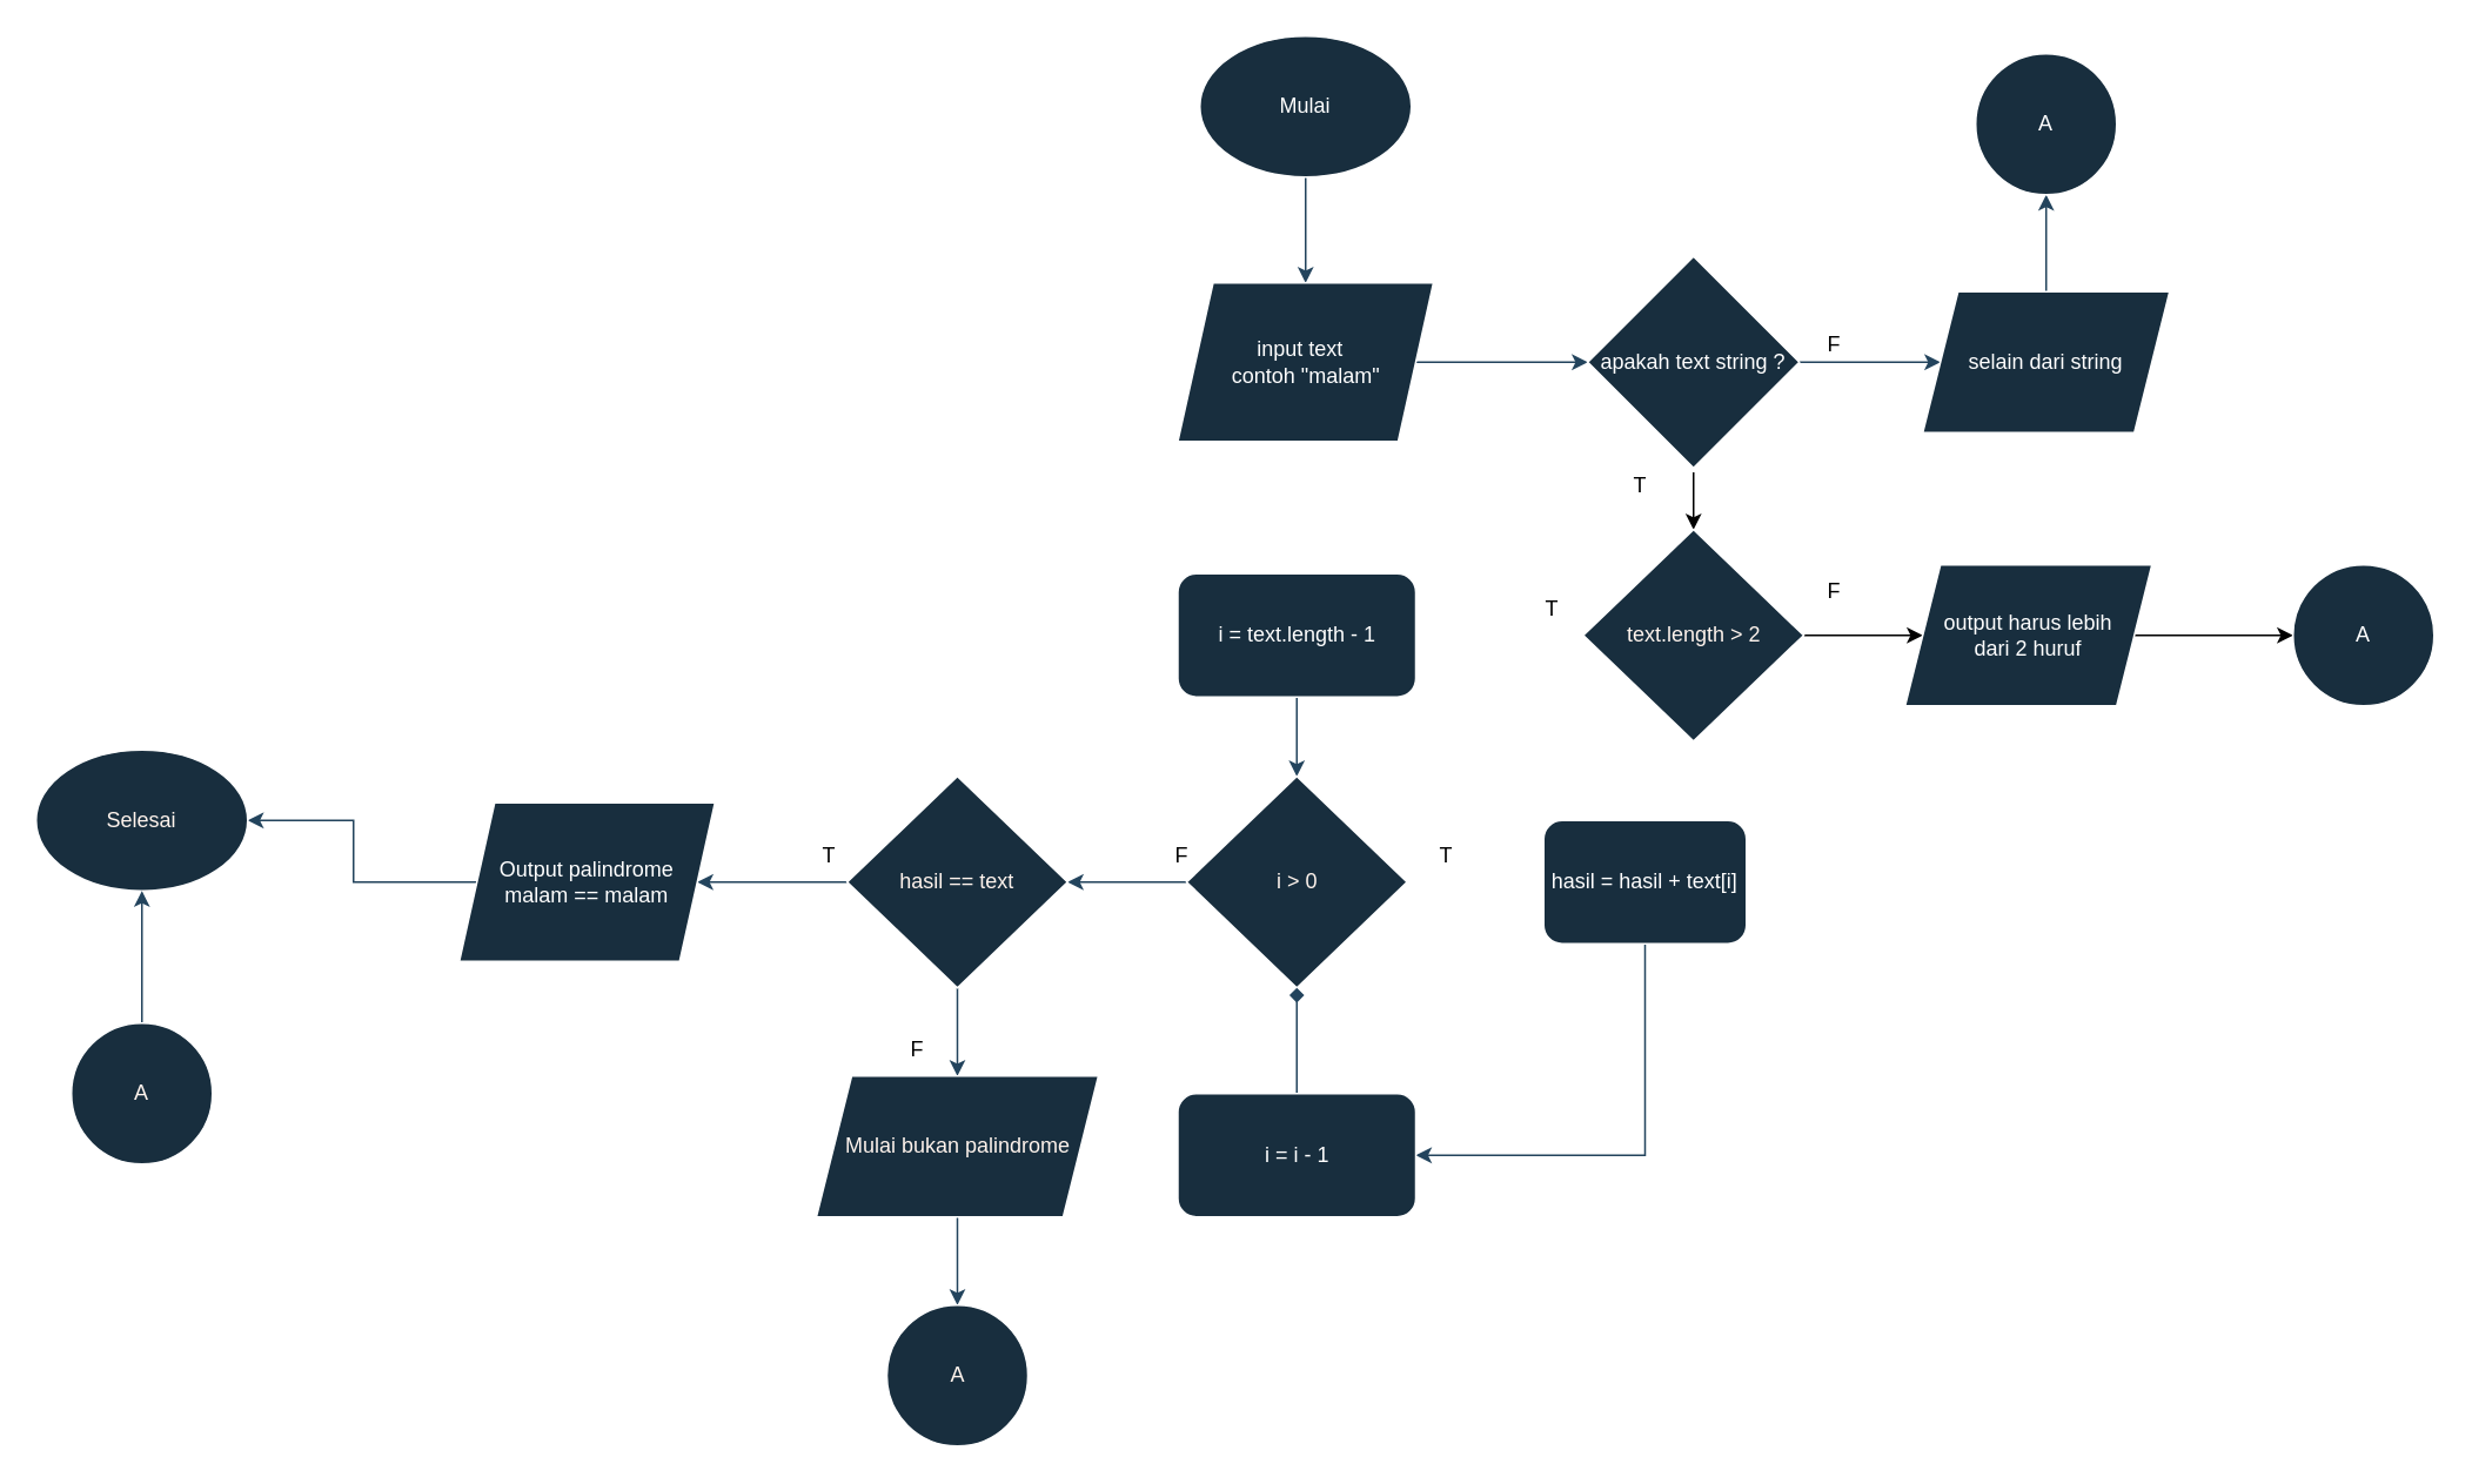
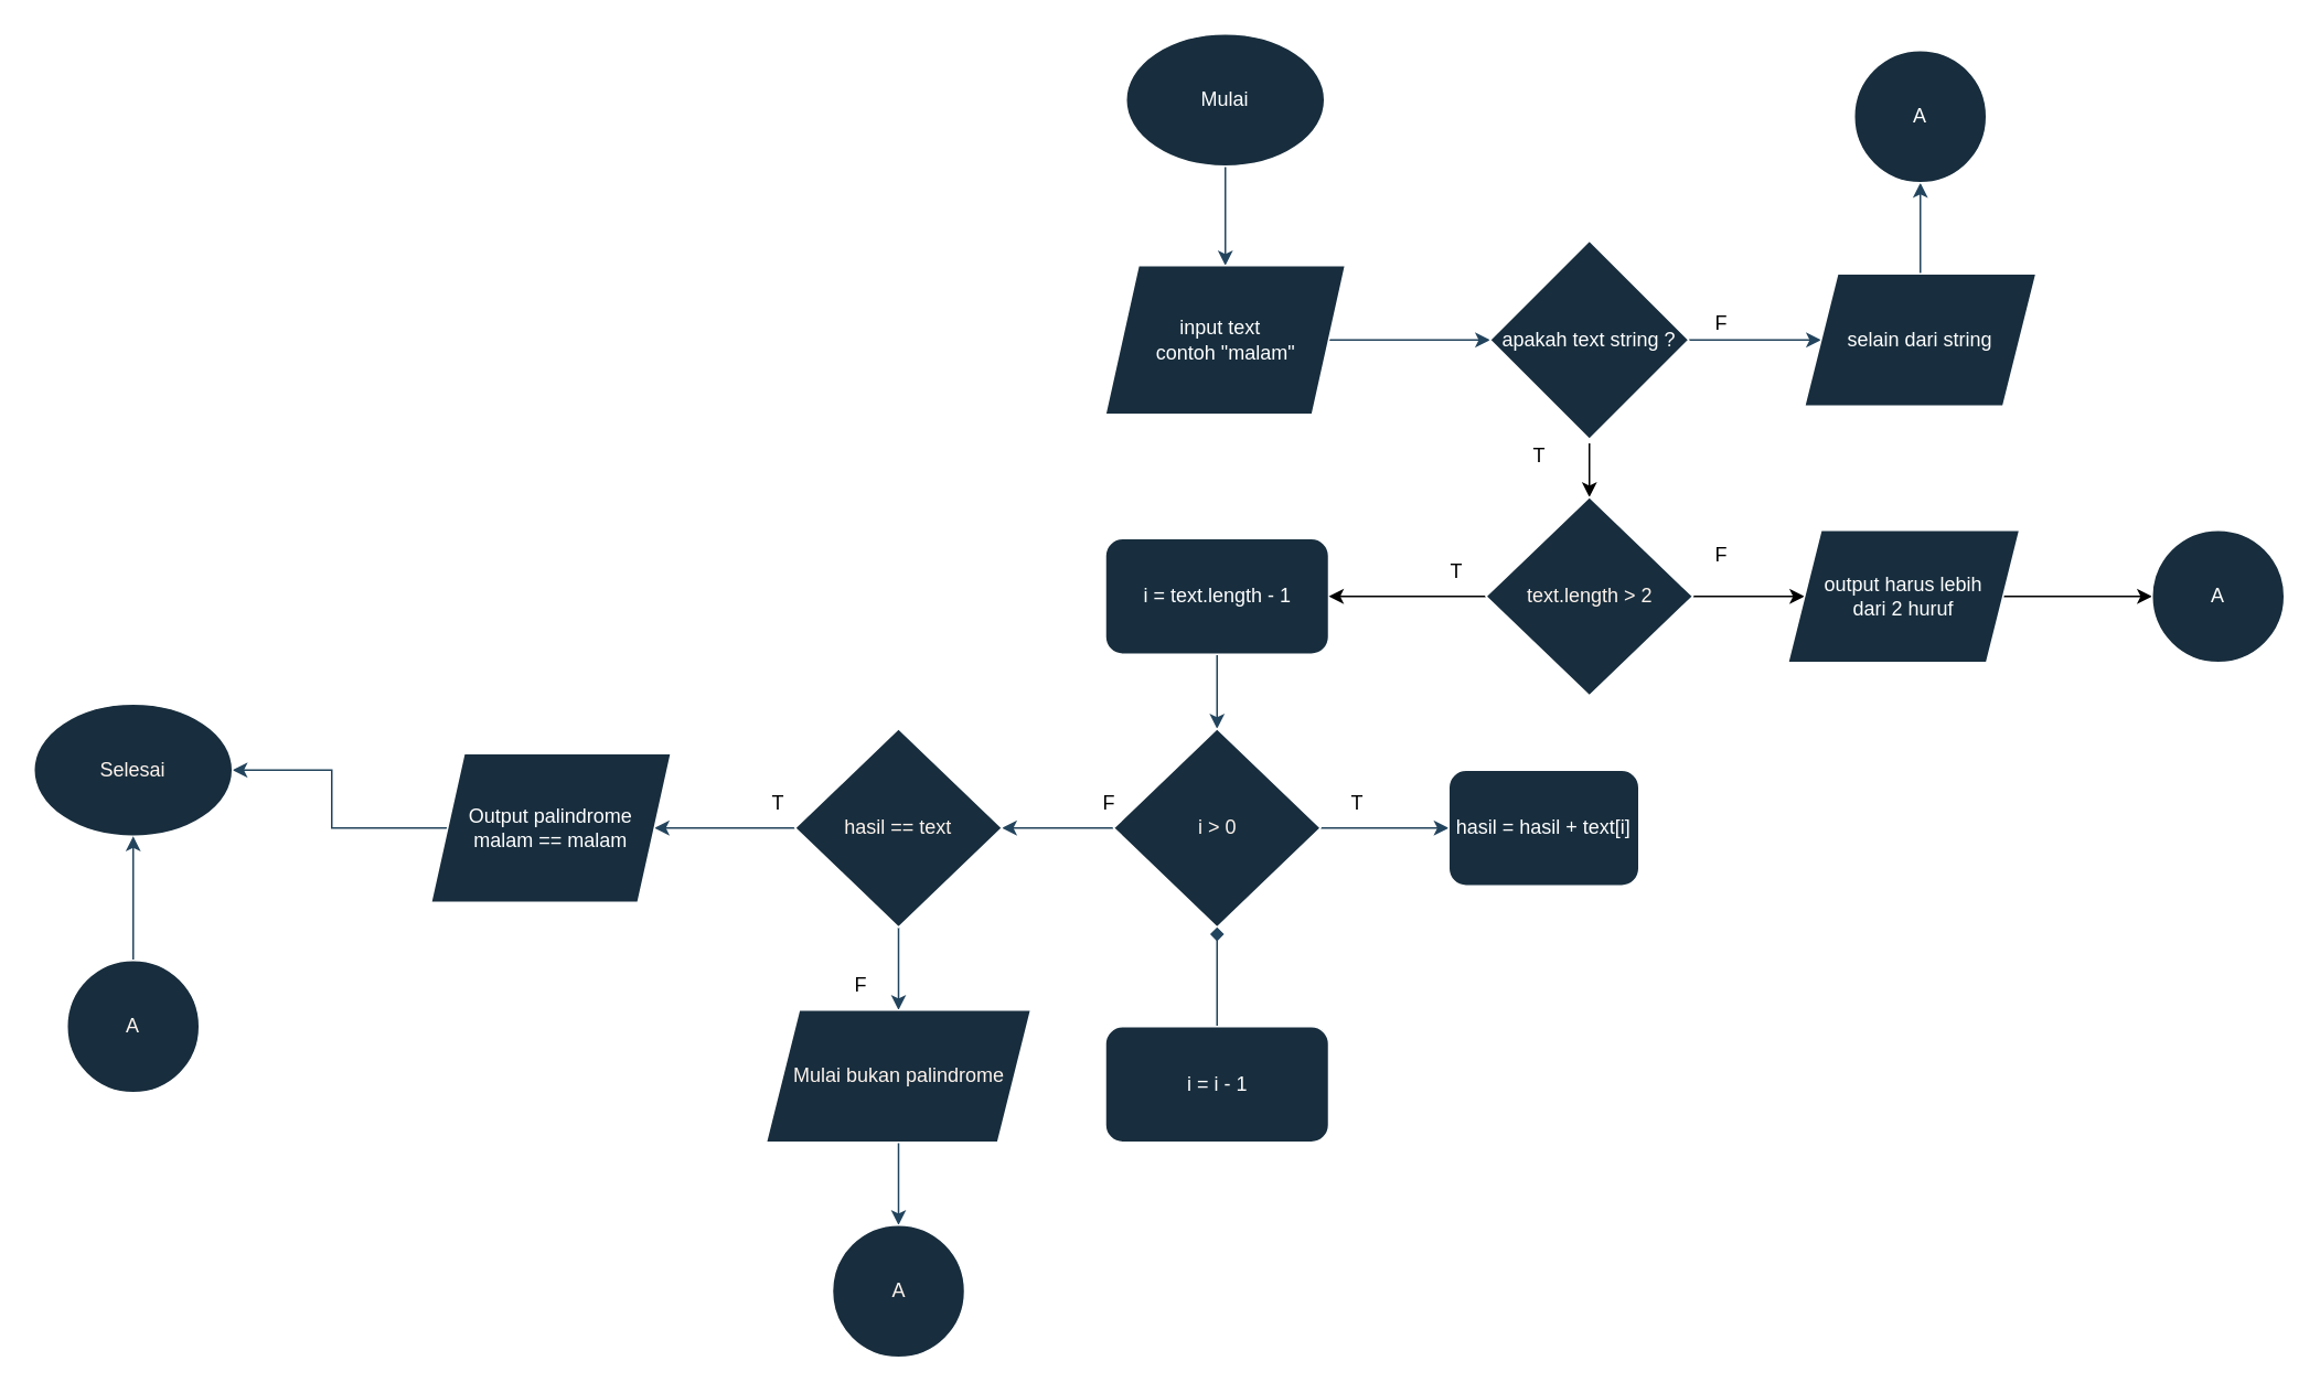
  <mxCell id="0" />
  <mxCell id="1" parent="0" />
  <mxCell id="2" style="edgeStyle=orthogonalEdgeStyle;rounded=0;orthogonalLoop=1;jettySize=auto;html=1;exitX=0.5;exitY=1;exitDx=0;exitDy=0;entryX=0.5;entryY=0;entryDx=0;entryDy=0;strokeColor=#23445D;" parent="1" source="3" target="5" edge="1"><mxGeometry relative="1" as="geometry" /></mxCell>
  <mxCell id="3" value="Mulai" style="ellipse;whiteSpace=wrap;html=1;strokeColor=#FFFFFF;fontColor=#FFFFFF;fillColor=#182E3E;" parent="1" vertex="1"><mxGeometry x="680" y="20" width="120" height="80" as="geometry" /></mxCell>
  <mxCell id="4" style="edgeStyle=orthogonalEdgeStyle;rounded=0;orthogonalLoop=1;jettySize=auto;html=1;exitX=1;exitY=0.5;exitDx=0;exitDy=0;entryX=0;entryY=0.5;entryDx=0;entryDy=0;strokeColor=#23445D;" parent="1" source="5" target="7" edge="1"><mxGeometry relative="1" as="geometry" /></mxCell>
  <mxCell id="5" value="input text&amp;nbsp;&amp;nbsp;&lt;br&gt;contoh &quot;malam&quot;" style="shape=parallelogram;perimeter=parallelogramPerimeter;whiteSpace=wrap;html=1;fixedSize=1;strokeColor=#FFFFFF;fontColor=#FFFFFF;fillColor=#182E3E;" parent="1" vertex="1"><mxGeometry x="667.5" y="160" width="145" height="90" as="geometry" /></mxCell>
  <mxCell id="6" style="edgeStyle=orthogonalEdgeStyle;rounded=0;orthogonalLoop=1;jettySize=auto;html=1;exitX=1;exitY=0.5;exitDx=0;exitDy=0;entryX=0;entryY=0.5;entryDx=0;entryDy=0;strokeColor=#23445D;" parent="1" source="7" target="9" edge="1"><mxGeometry relative="1" as="geometry" /></mxCell>
  <mxCell id="7" value="apakah text string ?" style="rhombus;whiteSpace=wrap;html=1;strokeColor=#FFFFFF;fontColor=#FFFFFF;fillColor=#182E3E;" parent="1" vertex="1"><mxGeometry x="900" y="145" width="120" height="120" as="geometry" /></mxCell>
  <mxCell id="8" style="edgeStyle=orthogonalEdgeStyle;rounded=0;orthogonalLoop=1;jettySize=auto;html=1;exitX=0.5;exitY=0;exitDx=0;exitDy=0;entryX=0.5;entryY=1;entryDx=0;entryDy=0;strokeColor=#23445D;" parent="1" source="9" target="10" edge="1"><mxGeometry relative="1" as="geometry" /></mxCell>
  <mxCell id="9" value="selain dari string" style="shape=parallelogram;perimeter=parallelogramPerimeter;whiteSpace=wrap;html=1;fixedSize=1;strokeColor=#FFFFFF;fontColor=#FFFFFF;fillColor=#182E3E;" parent="1" vertex="1"><mxGeometry x="1090" y="165" width="140" height="80" as="geometry" /></mxCell>
  <mxCell id="10" value="A" style="ellipse;whiteSpace=wrap;html=1;aspect=fixed;strokeColor=#FFFFFF;fontColor=#FFFFFF;fillColor=#182E3E;" parent="1" vertex="1"><mxGeometry x="1120" y="30" width="80" height="80" as="geometry" /></mxCell>
  <mxCell id="11" style="edgeStyle=orthogonalEdgeStyle;rounded=0;orthogonalLoop=1;jettySize=auto;html=1;exitX=0.5;exitY=1;exitDx=0;exitDy=0;entryX=0.5;entryY=0;entryDx=0;entryDy=0;strokeColor=#23445D;fontColor=#000000;" parent="1" source="12" target="18" edge="1"><mxGeometry relative="1" as="geometry" /></mxCell>
  <mxCell id="12" value="i = text.length - 1" style="rounded=1;whiteSpace=wrap;html=1;strokeColor=#FFFFFF;fontColor=#FFFFFF;fillColor=#182E3E;" parent="1" vertex="1"><mxGeometry x="667.5" y="325" width="135" height="70" as="geometry" /></mxCell>
  <mxCell id="13" style="edgeStyle=orthogonalEdgeStyle;rounded=0;orthogonalLoop=1;jettySize=auto;html=1;exitX=1;exitY=0.25;exitDx=0;exitDy=0;entryX=0.5;entryY=0;entryDx=0;entryDy=0;" parent="1" source="14" target="38" edge="1"><mxGeometry relative="1" as="geometry" /></mxCell>
  <mxCell id="14" value="&lt;font color=&quot;#000000&quot;&gt;T&lt;/font&gt;" style="text;strokeColor=none;align=center;fillColor=none;html=1;verticalAlign=middle;whiteSpace=wrap;rounded=0;fontColor=#FFFFFF;" parent="1" vertex="1"><mxGeometry x="900" y="260" width="60" height="30" as="geometry" /></mxCell>
  <mxCell id="15" value="&lt;font color=&quot;#000000&quot;&gt;F&lt;/font&gt;" style="text;strokeColor=none;align=center;fillColor=none;html=1;verticalAlign=middle;whiteSpace=wrap;rounded=0;fontColor=#FFFFFF;" parent="1" vertex="1"><mxGeometry x="1010" y="180" width="60" height="30" as="geometry" /></mxCell>
+ <mxCell id="16" style="edgeStyle=orthogonalEdgeStyle;rounded=0;orthogonalLoop=1;jettySize=auto;html=1;exitX=1;exitY=0.5;exitDx=0;exitDy=0;entryX=0;entryY=0.5;entryDx=0;entryDy=0;strokeColor=#23445D;fontColor=#FFF4ED;" parent="1" source="18" target="20" edge="1"><mxGeometry relative="1" as="geometry" /></mxCell>
  <mxCell id="17" style="edgeStyle=orthogonalEdgeStyle;rounded=0;orthogonalLoop=1;jettySize=auto;html=1;exitX=0;exitY=0.5;exitDx=0;exitDy=0;entryX=1;entryY=0.5;entryDx=0;entryDy=0;strokeColor=#23445D;fontColor=#FFF4ED;" parent="1" source="18" target="25" edge="1"><mxGeometry relative="1" as="geometry" /></mxCell>
  <mxCell id="18" value="&lt;font color=&quot;#fff4ed&quot;&gt;i &amp;gt; 0&lt;br&gt;&lt;/font&gt;" style="rhombus;whiteSpace=wrap;html=1;strokeColor=#FFFFFF;fontColor=#000000;fillColor=#182E3E;" parent="1" vertex="1"><mxGeometry x="672.5" y="440" width="125" height="120" as="geometry" /></mxCell>
- <mxCell id="19" style="edgeStyle=orthogonalEdgeStyle;rounded=0;orthogonalLoop=1;jettySize=auto;html=1;exitX=0.5;exitY=1;exitDx=0;exitDy=0;entryX=1;entryY=0.5;entryDx=0;entryDy=0;strokeColor=#23445D;fontColor=#FFF4ED;" parent="1" source="20" target="22" edge="1"><mxGeometry relative="1" as="geometry" /></mxCell>
  <mxCell id="20" value="hasil = hasil + text[i]" style="rounded=1;whiteSpace=wrap;html=1;strokeColor=#FFFFFF;fontColor=#FFFFFF;fillColor=#182E3E;" parent="1" vertex="1"><mxGeometry x="875" y="465" width="115" height="70" as="geometry" /></mxCell>
  <mxCell id="21" style="edgeStyle=orthogonalEdgeStyle;rounded=0;orthogonalLoop=1;jettySize=auto;html=1;exitX=0.5;exitY=0;exitDx=0;exitDy=0;strokeColor=#23445D;fontColor=#FFF4ED;endArrow=diamond;" parent="1" source="22" target="18" edge="1"><mxGeometry relative="1" as="geometry" /></mxCell>
  <mxCell id="22" value="i = i - 1" style="rounded=1;whiteSpace=wrap;html=1;strokeColor=#FFFFFF;fontColor=#FFFFFF;fillColor=#182E3E;" parent="1" vertex="1"><mxGeometry x="667.5" y="620" width="135" height="70" as="geometry" /></mxCell>
  <mxCell id="23" style="edgeStyle=orthogonalEdgeStyle;rounded=0;orthogonalLoop=1;jettySize=auto;html=1;exitX=0;exitY=0.5;exitDx=0;exitDy=0;entryX=1;entryY=0.5;entryDx=0;entryDy=0;strokeColor=#23445D;fontColor=#FFF4ED;" parent="1" source="25" target="27" edge="1"><mxGeometry relative="1" as="geometry" /></mxCell>
  <mxCell id="24" style="edgeStyle=orthogonalEdgeStyle;rounded=0;orthogonalLoop=1;jettySize=auto;html=1;exitX=0.5;exitY=1;exitDx=0;exitDy=0;strokeColor=#23445D;fontColor=#FFF4ED;" parent="1" source="25" target="30" edge="1"><mxGeometry relative="1" as="geometry" /></mxCell>
  <mxCell id="25" value="&lt;font color=&quot;#fff4ed&quot;&gt;hasil == text&lt;br&gt;&lt;/font&gt;" style="rhombus;whiteSpace=wrap;html=1;strokeColor=#FFFFFF;fontColor=#000000;fillColor=#182E3E;" parent="1" vertex="1"><mxGeometry x="480" y="440" width="125" height="120" as="geometry" /></mxCell>
  <mxCell id="26" style="edgeStyle=orthogonalEdgeStyle;rounded=0;orthogonalLoop=1;jettySize=auto;html=1;exitX=0;exitY=0.5;exitDx=0;exitDy=0;entryX=1;entryY=0.5;entryDx=0;entryDy=0;strokeColor=#23445D;fontColor=#FFF4ED;" parent="1" source="27" target="28" edge="1"><mxGeometry relative="1" as="geometry" /></mxCell>
  <mxCell id="27" value="Output palindrome&lt;br&gt;malam == malam" style="shape=parallelogram;perimeter=parallelogramPerimeter;whiteSpace=wrap;html=1;fixedSize=1;strokeColor=#FFFFFF;fontColor=#FFFFFF;fillColor=#182E3E;" parent="1" vertex="1"><mxGeometry x="260" y="455" width="145" height="90" as="geometry" /></mxCell>
  <mxCell id="28" value="Selesai" style="ellipse;whiteSpace=wrap;html=1;strokeColor=#FFFFFF;fontColor=#FFF4ED;fillColor=#182E3E;" parent="1" vertex="1"><mxGeometry x="20" y="425" width="120" height="80" as="geometry" /></mxCell>
  <mxCell id="29" style="edgeStyle=orthogonalEdgeStyle;rounded=0;orthogonalLoop=1;jettySize=auto;html=1;exitX=0.5;exitY=1;exitDx=0;exitDy=0;entryX=0.5;entryY=0;entryDx=0;entryDy=0;strokeColor=#23445D;fontColor=#FFF4ED;" parent="1" source="30" target="35" edge="1"><mxGeometry relative="1" as="geometry" /></mxCell>
  <mxCell id="30" value="Mulai bukan palindrome" style="shape=parallelogram;perimeter=parallelogramPerimeter;whiteSpace=wrap;html=1;fixedSize=1;strokeColor=#FFFFFF;fontColor=#FFF4ED;fillColor=#182E3E;" parent="1" vertex="1"><mxGeometry x="462.5" y="610" width="160" height="80" as="geometry" /></mxCell>
  <mxCell id="31" value="&lt;font color=&quot;#000000&quot;&gt;T&lt;/font&gt;" style="text;strokeColor=none;align=center;fillColor=none;html=1;verticalAlign=middle;whiteSpace=wrap;rounded=0;fontColor=#FFFFFF;" parent="1" vertex="1"><mxGeometry x="440" y="470" width="60" height="30" as="geometry" /></mxCell>
  <mxCell id="32" value="&lt;font color=&quot;#000000&quot;&gt;F&lt;/font&gt;" style="text;strokeColor=none;align=center;fillColor=none;html=1;verticalAlign=middle;whiteSpace=wrap;rounded=0;fontColor=#FFFFFF;" parent="1" vertex="1"><mxGeometry x="490" y="580" width="60" height="30" as="geometry" /></mxCell>
  <mxCell id="33" style="edgeStyle=orthogonalEdgeStyle;rounded=0;orthogonalLoop=1;jettySize=auto;html=1;entryX=0.5;entryY=1;entryDx=0;entryDy=0;strokeColor=#23445D;fontColor=#FFF4ED;" parent="1" source="34" target="28" edge="1"><mxGeometry relative="1" as="geometry" /></mxCell>
  <mxCell id="34" value="A" style="ellipse;whiteSpace=wrap;html=1;aspect=fixed;strokeColor=#FFFFFF;fontColor=#FFF4ED;fillColor=#182E3E;" parent="1" vertex="1"><mxGeometry x="40" y="580" width="80" height="80" as="geometry" /></mxCell>
  <mxCell id="35" value="A" style="ellipse;whiteSpace=wrap;html=1;aspect=fixed;strokeColor=#FFFFFF;fontColor=#FFF4ED;fillColor=#182E3E;" parent="1" vertex="1"><mxGeometry x="502.5" y="740" width="80" height="80" as="geometry" /></mxCell>
+ <mxCell id="36" style="edgeStyle=orthogonalEdgeStyle;rounded=0;orthogonalLoop=1;jettySize=auto;html=1;exitX=0;exitY=0.5;exitDx=0;exitDy=0;" parent="1" source="38" target="12" edge="1"><mxGeometry relative="1" as="geometry" /></mxCell>
  <mxCell id="37" style="edgeStyle=orthogonalEdgeStyle;rounded=0;orthogonalLoop=1;jettySize=auto;html=1;exitX=1;exitY=0.5;exitDx=0;exitDy=0;entryX=0;entryY=0.5;entryDx=0;entryDy=0;" parent="1" source="38" target="42" edge="1"><mxGeometry relative="1" as="geometry" /></mxCell>
  <mxCell id="38" value="&lt;font color=&quot;#fff4ed&quot;&gt;text.length &amp;gt; 2&lt;br&gt;&lt;/font&gt;" style="rhombus;whiteSpace=wrap;html=1;strokeColor=#FFFFFF;fontColor=#000000;fillColor=#182E3E;" parent="1" vertex="1"><mxGeometry x="897.5" y="300" width="125" height="120" as="geometry" /></mxCell>
  <mxCell id="39" value="&lt;font color=&quot;#000000&quot;&gt;T&lt;/font&gt;" style="text;strokeColor=none;align=center;fillColor=none;html=1;verticalAlign=middle;whiteSpace=wrap;rounded=0;fontColor=#FFFFFF;" parent="1" vertex="1"><mxGeometry x="850" y="330" width="60" height="30" as="geometry" /></mxCell>
  <mxCell id="40" value="&lt;font color=&quot;#000000&quot;&gt;F&lt;/font&gt;" style="text;strokeColor=none;align=center;fillColor=none;html=1;verticalAlign=middle;whiteSpace=wrap;rounded=0;fontColor=#FFFFFF;" parent="1" vertex="1"><mxGeometry x="1010" y="320" width="60" height="30" as="geometry" /></mxCell>
  <mxCell id="41" style="edgeStyle=orthogonalEdgeStyle;rounded=0;orthogonalLoop=1;jettySize=auto;html=1;exitX=1;exitY=0.5;exitDx=0;exitDy=0;entryX=0;entryY=0.5;entryDx=0;entryDy=0;" parent="1" source="42" target="43" edge="1"><mxGeometry relative="1" as="geometry" /></mxCell>
  <mxCell id="42" value="output harus lebih&lt;br&gt;dari 2 huruf" style="shape=parallelogram;perimeter=parallelogramPerimeter;whiteSpace=wrap;html=1;fixedSize=1;strokeColor=#FFFFFF;fontColor=#FFFFFF;fillColor=#182E3E;" parent="1" vertex="1"><mxGeometry x="1080" y="320" width="140" height="80" as="geometry" /></mxCell>
  <mxCell id="43" value="A" style="ellipse;whiteSpace=wrap;html=1;aspect=fixed;strokeColor=#FFFFFF;fontColor=#FFFFFF;fillColor=#182E3E;" parent="1" vertex="1"><mxGeometry x="1300" y="320" width="80" height="80" as="geometry" /></mxCell>
  <mxCell id="44" value="&lt;font color=&quot;#000000&quot;&gt;T&lt;/font&gt;" style="text;strokeColor=none;align=center;fillColor=none;html=1;verticalAlign=middle;whiteSpace=wrap;rounded=0;fontColor=#FFFFFF;" parent="1" vertex="1"><mxGeometry x="790" y="470" width="60" height="30" as="geometry" /></mxCell>
  <mxCell id="45" value="&lt;font color=&quot;#000000&quot;&gt;F&lt;/font&gt;" style="text;strokeColor=none;align=center;fillColor=none;html=1;verticalAlign=middle;whiteSpace=wrap;rounded=0;fontColor=#FFFFFF;" parent="1" vertex="1"><mxGeometry x="640" y="470" width="60" height="30" as="geometry" /></mxCell>
